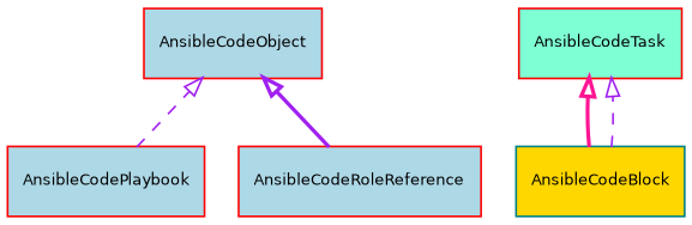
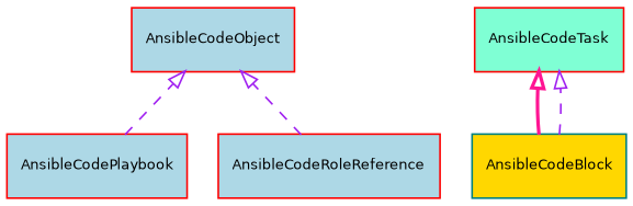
  digraph {
    rankdir=BT
    node [color=red fillcolor=lightblue fontname="Bitstream Vera Sans" fontsize=8 shape=record style=filled]
    edge [arrowhead=empty color=purple fontname="Bitstream Vera Sans" fontsize=8 style=dashed]
    AnsibleCodeObject [arrowhead=empty]
    AnsibleCodePlaybook
    AnsibleCodeTask [fillcolor=aquamarine]
    AnsibleCodeBlock [color=teal fillcolor=gold]
    AnsibleCodeRoleReference
    AnsibleCodePlaybook -> AnsibleCodeObject
    AnsibleCodeBlock -> AnsibleCodeTask [color=deeppink style=bold]
    AnsibleCodeBlock -> AnsibleCodeTask
-   AnsibleCodeRoleReference -> AnsibleCodeObject [style=bold]
+   AnsibleCodeRoleReference -> AnsibleCodeObject
  }
